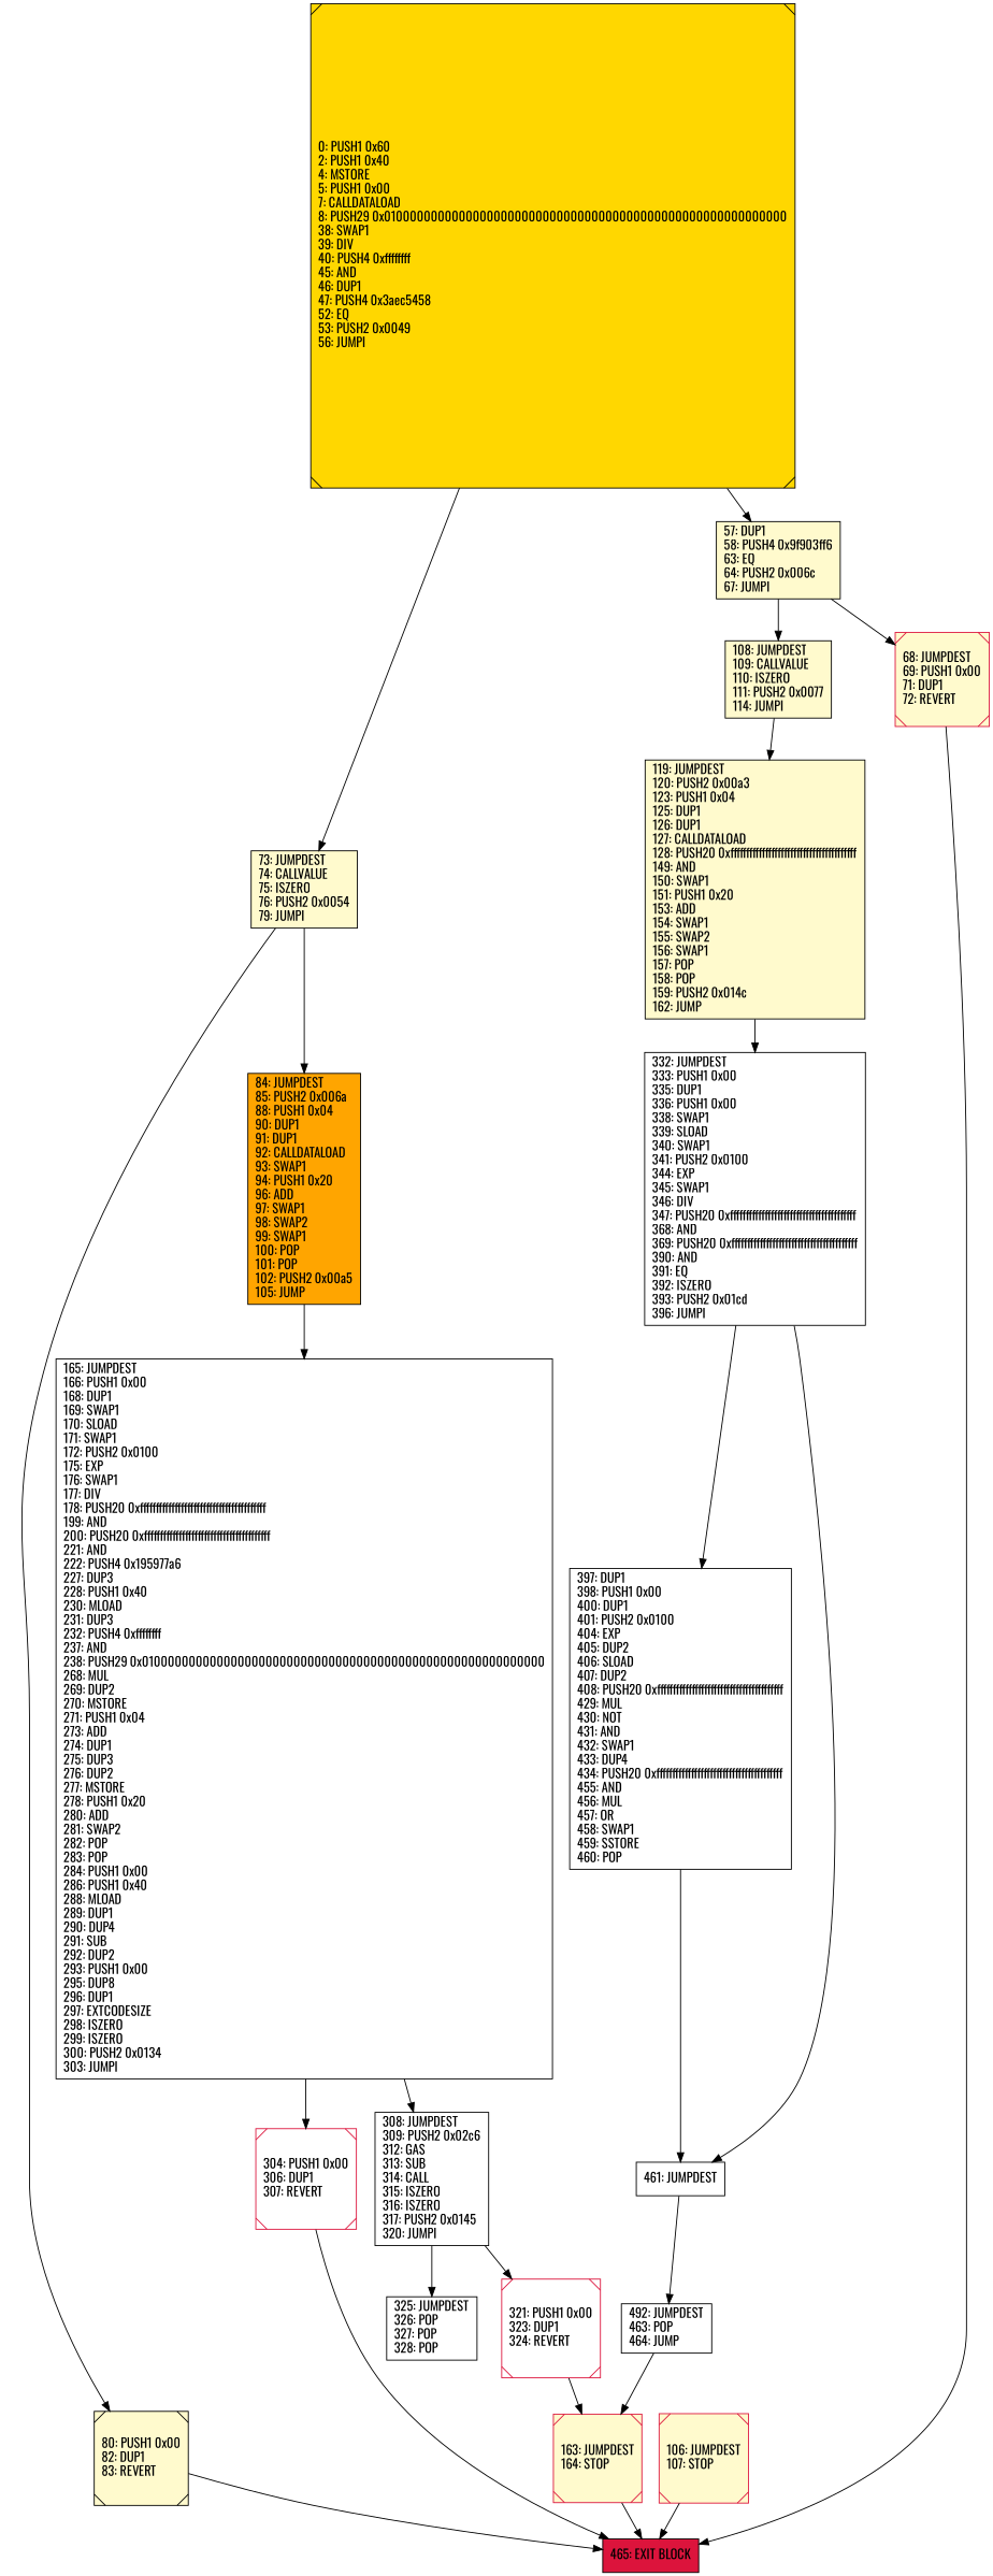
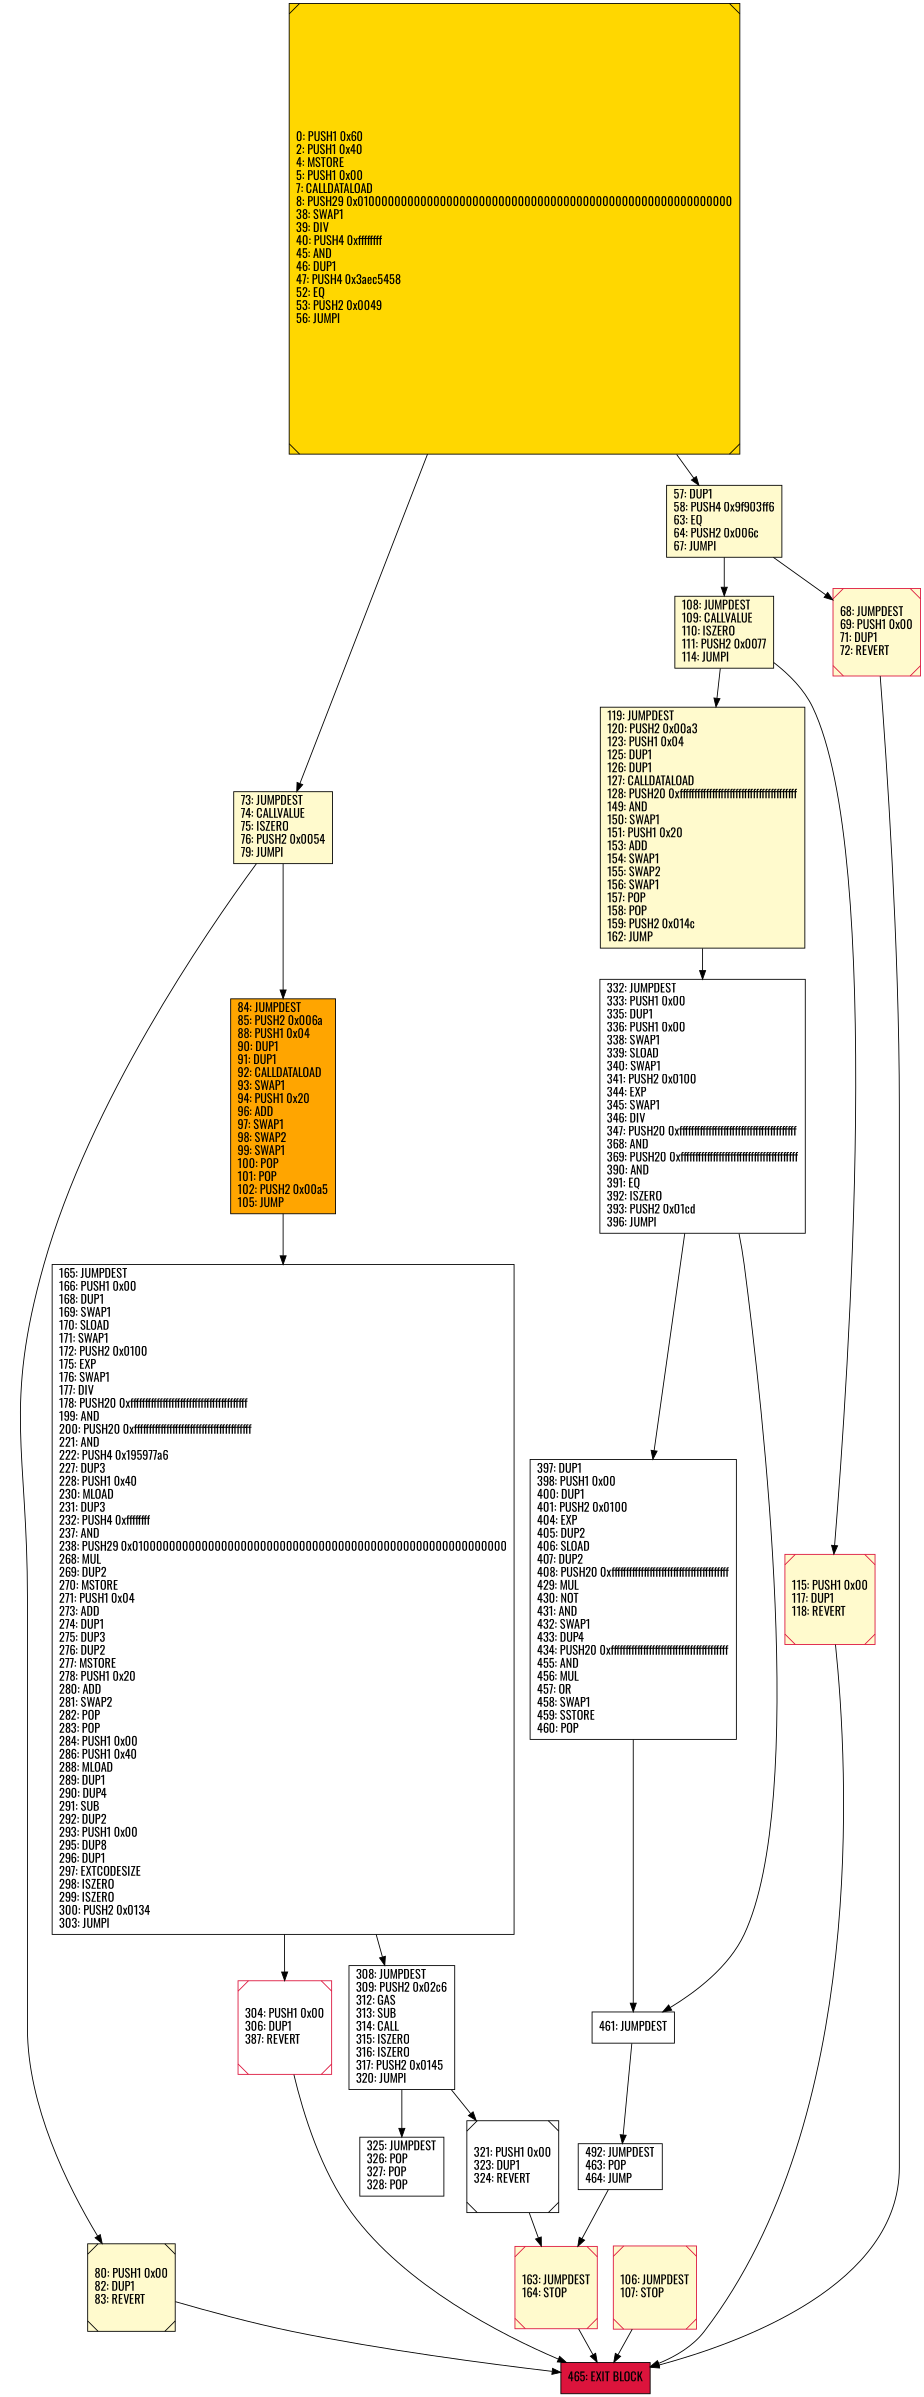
  digraph {
    fontname=Oswald
    rankdir=UD
    node [color=black fillcolor=white fontcolor=black fontname=Oswald shape=box style=filled]
    edge [fontname=Oswald]
-   n1 [color=crimson label="321: PUSH1 0x00\l323: DUP1\l324: REVERT\l" shape=Msquare]
+   n1 [label="321: PUSH1 0x00\l323: DUP1\l324: REVERT\l" shape=Msquare]
    n2 [color=crimson fillcolor=lemonchiffon label="163: JUMPDEST\l164: STOP\l" shape=Msquare]
    n3 [fillcolor=crimson label="465: EXIT BLOCK\l"]
    n4 [label="461: JUMPDEST\l"]
    n5 [label="492: JUMPDEST\l463: POP\l464: JUMP\l"]
    n6 [color=crimson fillcolor=lemonchiffon label="68: JUMPDEST\l69: PUSH1 0x00\l71: DUP1\l72: REVERT\l" shape=Msquare]
    n7 [fillcolor=orange label="84: JUMPDEST\l85: PUSH2 0x006a\l88: PUSH1 0x04\l90: DUP1\l91: DUP1\l92: CALLDATALOAD\l93: SWAP1\l94: PUSH1 0x20\l96: ADD\l97: SWAP1\l98: SWAP2\l99: SWAP1\l100: POP\l101: POP\l102: PUSH2 0x00a5\l105: JUMP\l"]
    n8 [label="165: JUMPDEST\l166: PUSH1 0x00\l168: DUP1\l169: SWAP1\l170: SLOAD\l171: SWAP1\l172: PUSH2 0x0100\l175: EXP\l176: SWAP1\l177: DIV\l178: PUSH20 0xffffffffffffffffffffffffffffffffffffffff\l199: AND\l200: PUSH20 0xffffffffffffffffffffffffffffffffffffffff\l221: AND\l222: PUSH4 0x195977a6\l227: DUP3\l228: PUSH1 0x40\l230: MLOAD\l231: DUP3\l232: PUSH4 0xffffffff\l237: AND\l238: PUSH29 0x0100000000000000000000000000000000000000000000000000000000\l268: MUL\l269: DUP2\l270: MSTORE\l271: PUSH1 0x04\l273: ADD\l274: DUP1\l275: DUP3\l276: DUP2\l277: MSTORE\l278: PUSH1 0x20\l280: ADD\l281: SWAP2\l282: POP\l283: POP\l284: PUSH1 0x00\l286: PUSH1 0x40\l288: MLOAD\l289: DUP1\l290: DUP4\l291: SUB\l292: DUP2\l293: PUSH1 0x00\l295: DUP8\l296: DUP1\l297: EXTCODESIZE\l298: ISZERO\l299: ISZERO\l300: PUSH2 0x0134\l303: JUMPI\l"]
-   n9 [color=crimson label="304: PUSH1 0x00\l306: DUP1\l307: REVERT\l" shape=Msquare]
+   n9 [color=crimson label="304: PUSH1 0x00\l306: DUP1\l387: REVERT\l" shape=Msquare]
    n10 [label="308: JUMPDEST\l309: PUSH2 0x02c6\l312: GAS\l313: SUB\l314: CALL\l315: ISZERO\l316: ISZERO\l317: PUSH2 0x0145\l320: JUMPI\l"]
    n11 [fillcolor=lemonchiffon label="119: JUMPDEST\l120: PUSH2 0x00a3\l123: PUSH1 0x04\l125: DUP1\l126: DUP1\l127: CALLDATALOAD\l128: PUSH20 0xffffffffffffffffffffffffffffffffffffffff\l149: AND\l150: SWAP1\l151: PUSH1 0x20\l153: ADD\l154: SWAP1\l155: SWAP2\l156: SWAP1\l157: POP\l158: POP\l159: PUSH2 0x014c\l162: JUMP\l"]
    n12 [label="332: JUMPDEST\l333: PUSH1 0x00\l335: DUP1\l336: PUSH1 0x00\l338: SWAP1\l339: SLOAD\l340: SWAP1\l341: PUSH2 0x0100\l344: EXP\l345: SWAP1\l346: DIV\l347: PUSH20 0xffffffffffffffffffffffffffffffffffffffff\l368: AND\l369: PUSH20 0xffffffffffffffffffffffffffffffffffffffff\l390: AND\l391: EQ\l392: ISZERO\l393: PUSH2 0x01cd\l396: JUMPI\l"]
    n13 [label="397: DUP1\l398: PUSH1 0x00\l400: DUP1\l401: PUSH2 0x0100\l404: EXP\l405: DUP2\l406: SLOAD\l407: DUP2\l408: PUSH20 0xffffffffffffffffffffffffffffffffffffffff\l429: MUL\l430: NOT\l431: AND\l432: SWAP1\l433: DUP4\l434: PUSH20 0xffffffffffffffffffffffffffffffffffffffff\l455: AND\l456: MUL\l457: OR\l458: SWAP1\l459: SSTORE\l460: POP\l"]
    n14 [color=crimson fillcolor=lemonchiffon label="106: JUMPDEST\l107: STOP\l" shape=Msquare]
    n15 [fillcolor=lemonchiffon label="80: PUSH1 0x00\l82: DUP1\l83: REVERT\l" shape=Msquare]
    n16 [fillcolor=lemonchiffon label="57: DUP1\l58: PUSH4 0x9f903ff6\l63: EQ\l64: PUSH2 0x006c\l67: JUMPI\l"]
    n17 [fillcolor=lemonchiffon label="108: JUMPDEST\l109: CALLVALUE\l110: ISZERO\l111: PUSH2 0x0077\l114: JUMPI\l"]
+   n18 [color=crimson fillcolor=lemonchiffon label="115: PUSH1 0x00\l117: DUP1\l118: REVERT\l" shape=Msquare]
    n19 [label="325: JUMPDEST\l326: POP\l327: POP\l328: POP\l"]
    n20 [fillcolor=gold label="0: PUSH1 0x60\l2: PUSH1 0x40\l4: MSTORE\l5: PUSH1 0x00\l7: CALLDATALOAD\l8: PUSH29 0x0100000000000000000000000000000000000000000000000000000000\l38: SWAP1\l39: DIV\l40: PUSH4 0xffffffff\l45: AND\l46: DUP1\l47: PUSH4 0x3aec5458\l52: EQ\l53: PUSH2 0x0049\l56: JUMPI\l" shape=Msquare]
    n21 [fillcolor=lemonchiffon label="73: JUMPDEST\l74: CALLVALUE\l75: ISZERO\l76: PUSH2 0x0054\l79: JUMPI\l"]
    n1 -> n2
    n2 -> n3
    n4 -> n5
    n5 -> n2
    n6 -> n3
    n7 -> n8
    n8 -> n9
    n8 -> n10
    n9 -> n3
    n10 -> n1
    n10 -> n19
    n11 -> n12
    n12 -> n4
    n12 -> n13
    n13 -> n4
    n14 -> n3
    n15 -> n3
    n16 -> n6
    n16 -> n17
    n17 -> n11
+   n17 -> n18
+   n18 -> n3
    n20 -> n16
    n20 -> n21
    n21 -> n7
    n21 -> n15
  }
